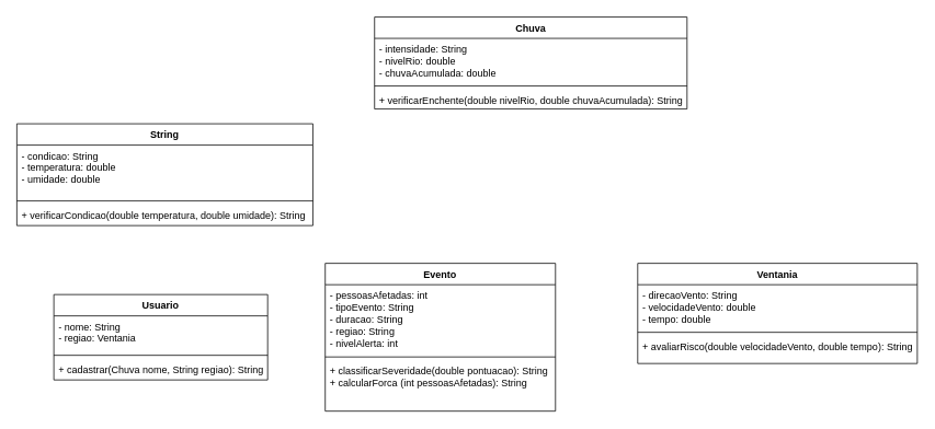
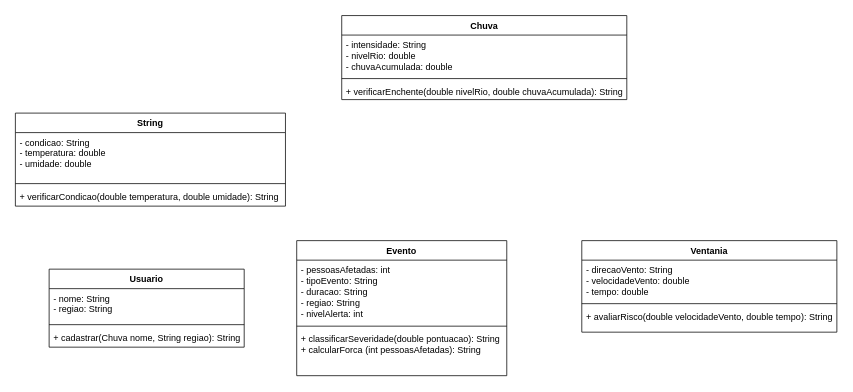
  <mxCell id="0" />
  <mxCell id="1" parent="0" />
  <mxCell id="2" value="Evento" style="swimlane;fontStyle=1;align=center;verticalAlign=top;childLayout=stackLayout;horizontal=1;startSize=26;horizontalStack=0;resizeParent=1;resizeParentMax=0;resizeLast=0;collapsible=1;marginBottom=0;whiteSpace=wrap;html=1;" vertex="1" parent="1"><mxGeometry x="395" y="320" width="280" height="180" as="geometry" /></mxCell>
  <mxCell id="3" value="- pessoasAfetadas: int&lt;div&gt;- tipoEvento: String&lt;/div&gt;&lt;div&gt;- duracao: String&lt;/div&gt;&lt;div&gt;- regiao: String&lt;/div&gt;&lt;div&gt;- nivelAlerta: int&lt;/div&gt;" style="text;strokeColor=none;fillColor=none;align=left;verticalAlign=top;spacingLeft=4;spacingRight=4;overflow=hidden;rotatable=0;points=[[0,0.5],[1,0.5]];portConstraint=eastwest;whiteSpace=wrap;html=1;" vertex="1" parent="2"><mxGeometry y="26" width="280" height="84" as="geometry" /></mxCell>
  <mxCell id="4" value="" style="line;strokeWidth=1;fillColor=none;align=left;verticalAlign=middle;spacingTop=-1;spacingLeft=3;spacingRight=3;rotatable=0;labelPosition=right;points=[];portConstraint=eastwest;strokeColor=inherit;" vertex="1" parent="2"><mxGeometry y="110" width="280" height="8" as="geometry" /></mxCell>
  <mxCell id="5" value="+ classificarSeveridade(double pontuacao): String&lt;div&gt;+ calcularForca (int pessoasAfetadas): String&lt;/div&gt;" style="text;strokeColor=none;fillColor=none;align=left;verticalAlign=top;spacingLeft=4;spacingRight=4;overflow=hidden;rotatable=0;points=[[0,0.5],[1,0.5]];portConstraint=eastwest;whiteSpace=wrap;html=1;" vertex="1" parent="2"><mxGeometry y="118" width="280" height="62" as="geometry" /></mxCell>
  <mxCell id="6" value="String" style="swimlane;fontStyle=1;align=center;verticalAlign=top;childLayout=stackLayout;horizontal=1;startSize=26;horizontalStack=0;resizeParent=1;resizeParentMax=0;resizeLast=0;collapsible=1;marginBottom=0;whiteSpace=wrap;html=1;" vertex="1" parent="1"><mxGeometry x="20" y="150" width="360" height="124" as="geometry" /></mxCell>
  <mxCell id="7" value="- condicao: String&lt;div&gt;- temperatura: double&lt;/div&gt;&lt;div&gt;- umidade: double&lt;/div&gt;" style="text;strokeColor=none;fillColor=none;align=left;verticalAlign=top;spacingLeft=4;spacingRight=4;overflow=hidden;rotatable=0;points=[[0,0.5],[1,0.5]];portConstraint=eastwest;whiteSpace=wrap;html=1;" vertex="1" parent="6"><mxGeometry y="26" width="360" height="64" as="geometry" /></mxCell>
  <mxCell id="8" value="" style="line;strokeWidth=1;fillColor=none;align=left;verticalAlign=middle;spacingTop=-1;spacingLeft=3;spacingRight=3;rotatable=0;labelPosition=right;points=[];portConstraint=eastwest;strokeColor=inherit;" vertex="1" parent="6"><mxGeometry y="90" width="360" height="8" as="geometry" /></mxCell>
  <mxCell id="9" value="+ verificarCondicao(double temperatura, double umidade): String" style="text;strokeColor=none;fillColor=none;align=left;verticalAlign=top;spacingLeft=4;spacingRight=4;overflow=hidden;rotatable=0;points=[[0,0.5],[1,0.5]];portConstraint=eastwest;whiteSpace=wrap;html=1;" vertex="1" parent="6"><mxGeometry y="98" width="360" height="26" as="geometry" /></mxCell>
  <mxCell id="10" value="Usuario" style="swimlane;fontStyle=1;align=center;verticalAlign=top;childLayout=stackLayout;horizontal=1;startSize=26;horizontalStack=0;resizeParent=1;resizeParentMax=0;resizeLast=0;collapsible=1;marginBottom=0;whiteSpace=wrap;html=1;" vertex="1" parent="1"><mxGeometry x="65" y="358" width="260" height="104" as="geometry" /></mxCell>
- <mxCell id="11" value="- nome: String&lt;div&gt;- regiao: Ventania&lt;/div&gt;" style="text;strokeColor=none;fillColor=none;align=left;verticalAlign=top;spacingLeft=4;spacingRight=4;overflow=hidden;rotatable=0;points=[[0,0.5],[1,0.5]];portConstraint=eastwest;whiteSpace=wrap;html=1;" vertex="1" parent="10"><mxGeometry y="26" width="260" height="44" as="geometry" /></mxCell>
+ <mxCell id="11" value="- nome: String&lt;div&gt;- regiao: String&lt;/div&gt;" style="text;strokeColor=none;fillColor=none;align=left;verticalAlign=top;spacingLeft=4;spacingRight=4;overflow=hidden;rotatable=0;points=[[0,0.5],[1,0.5]];portConstraint=eastwest;whiteSpace=wrap;html=1;" vertex="1" parent="10"><mxGeometry y="26" width="260" height="44" as="geometry" /></mxCell>
  <mxCell id="12" value="" style="line;strokeWidth=1;fillColor=none;align=left;verticalAlign=middle;spacingTop=-1;spacingLeft=3;spacingRight=3;rotatable=0;labelPosition=right;points=[];portConstraint=eastwest;strokeColor=inherit;" vertex="1" parent="10"><mxGeometry y="70" width="260" height="8" as="geometry" /></mxCell>
  <mxCell id="13" value="+ cadastrar(Chuva nome, String regiao): String" style="text;strokeColor=none;fillColor=none;align=left;verticalAlign=top;spacingLeft=4;spacingRight=4;overflow=hidden;rotatable=0;points=[[0,0.5],[1,0.5]];portConstraint=eastwest;whiteSpace=wrap;html=1;" vertex="1" parent="10"><mxGeometry y="78" width="260" height="26" as="geometry" /></mxCell>
  <mxCell id="14" value="Chuva" style="swimlane;fontStyle=1;align=center;verticalAlign=top;childLayout=stackLayout;horizontal=1;startSize=26;horizontalStack=0;resizeParent=1;resizeParentMax=0;resizeLast=0;collapsible=1;marginBottom=0;whiteSpace=wrap;html=1;" vertex="1" parent="1"><mxGeometry x="455" y="20" width="380" height="112" as="geometry" /></mxCell>
  <mxCell id="15" value="- intensidade: String&lt;div&gt;- nivelRio: double&lt;/div&gt;&lt;div&gt;- chuvaAcumulada: double&lt;/div&gt;" style="text;strokeColor=none;fillColor=none;align=left;verticalAlign=top;spacingLeft=4;spacingRight=4;overflow=hidden;rotatable=0;points=[[0,0.5],[1,0.5]];portConstraint=eastwest;whiteSpace=wrap;html=1;" vertex="1" parent="14"><mxGeometry y="26" width="380" height="54" as="geometry" /></mxCell>
  <mxCell id="16" value="" style="line;strokeWidth=1;fillColor=none;align=left;verticalAlign=middle;spacingTop=-1;spacingLeft=3;spacingRight=3;rotatable=0;labelPosition=right;points=[];portConstraint=eastwest;strokeColor=inherit;" vertex="1" parent="14"><mxGeometry y="80" width="380" height="8" as="geometry" /></mxCell>
  <mxCell id="17" value="+ verificarEnchente(double nivelRio, double chuvaAcumulada): String" style="text;strokeColor=none;fillColor=none;align=left;verticalAlign=top;spacingLeft=4;spacingRight=4;overflow=hidden;rotatable=0;points=[[0,0.5],[1,0.5]];portConstraint=eastwest;whiteSpace=wrap;html=1;" vertex="1" parent="14"><mxGeometry y="88" width="380" height="24" as="geometry" /></mxCell>
  <mxCell id="18" value="Ventania" style="swimlane;fontStyle=1;align=center;verticalAlign=top;childLayout=stackLayout;horizontal=1;startSize=26;horizontalStack=0;resizeParent=1;resizeParentMax=0;resizeLast=0;collapsible=1;marginBottom=0;whiteSpace=wrap;html=1;" vertex="1" parent="1"><mxGeometry x="775" y="320" width="340" height="122" as="geometry" /></mxCell>
  <mxCell id="19" value="- direcaoVento: String&lt;div&gt;- velocidadeVento: double&lt;/div&gt;&lt;div&gt;- tempo: double&lt;/div&gt;" style="text;strokeColor=none;fillColor=none;align=left;verticalAlign=top;spacingLeft=4;spacingRight=4;overflow=hidden;rotatable=0;points=[[0,0.5],[1,0.5]];portConstraint=eastwest;whiteSpace=wrap;html=1;" vertex="1" parent="18"><mxGeometry y="26" width="340" height="54" as="geometry" /></mxCell>
  <mxCell id="20" value="" style="line;strokeWidth=1;fillColor=none;align=left;verticalAlign=middle;spacingTop=-1;spacingLeft=3;spacingRight=3;rotatable=0;labelPosition=right;points=[];portConstraint=eastwest;strokeColor=inherit;" vertex="1" parent="18"><mxGeometry y="80" width="340" height="8" as="geometry" /></mxCell>
  <mxCell id="21" value="+ avaliarRisco(double velocidadeVento, double tempo): String" style="text;strokeColor=none;fillColor=none;align=left;verticalAlign=top;spacingLeft=4;spacingRight=4;overflow=hidden;rotatable=0;points=[[0,0.5],[1,0.5]];portConstraint=eastwest;whiteSpace=wrap;html=1;" vertex="1" parent="18"><mxGeometry y="88" width="340" height="34" as="geometry" /></mxCell>
